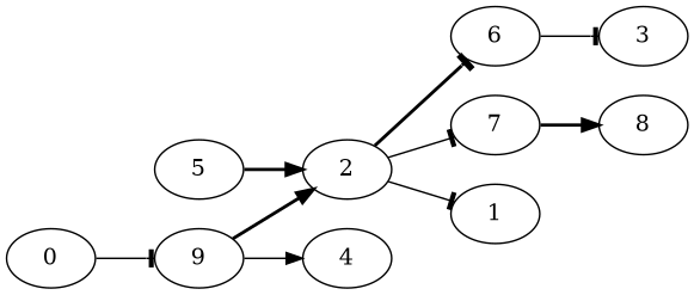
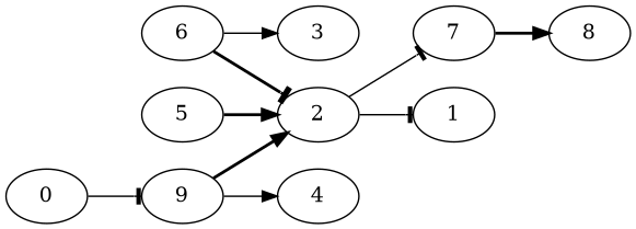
  digraph {
    rankdir=LR
    edge [arrowhead=tee style=solid weight=9]
    9
    4
    2
    6
    7
    1
    3
    8
    5
    0
    9 -> 4 [arrowhead=normal weight=16]
    9 -> 2 [arrowhead=normal style=bold weight=8]
-   2 -> 6 [style=bold weight=1]
+   6 -> 2 [style=bold weight=1]
    2 -> 7 [weight=2]
    2 -> 1 [weight=3]
-   6 -> 3 [weight=12]
+   6 -> 3 [arrowhead=normal weight=12]
    7 -> 8 [arrowhead=normal style=bold]
    5 -> 2 [arrowhead=normal style=bold]
    0 -> 9 [weight=15]
  }
